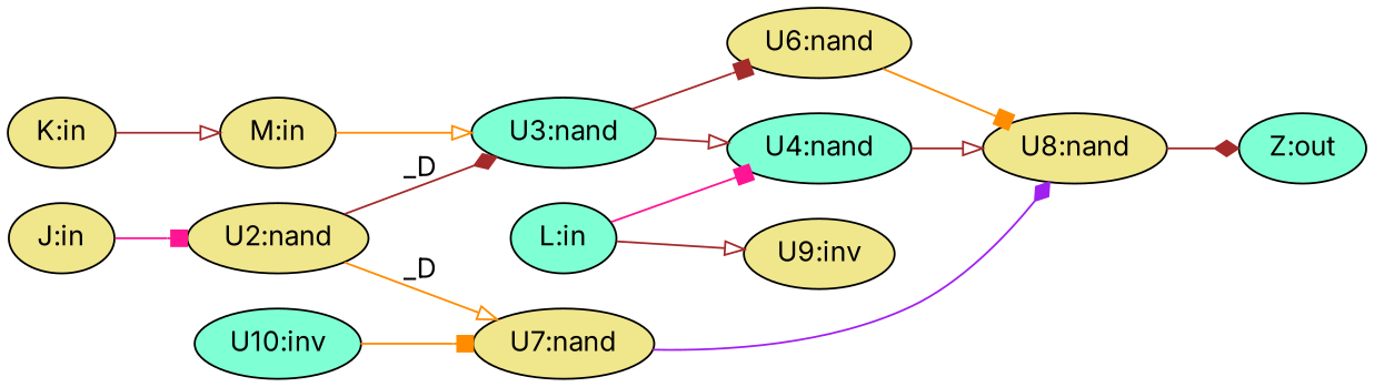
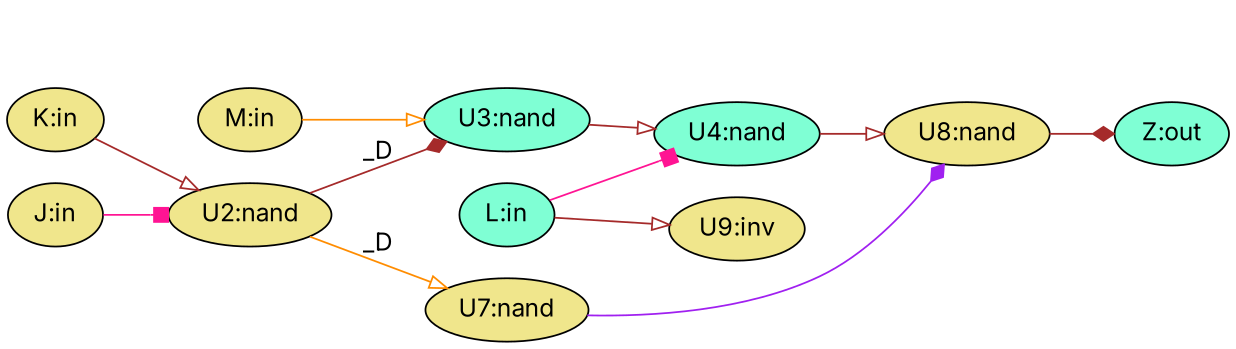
  digraph {
    color=black
    fontcolor=black
    fontname=Inter
    fontsize=14
    rankdir=LR
    node [color=black fillcolor=khaki fontcolor=black fontname=Inter fontsize=14 shape=ellipse style=filled]
    edge [arrowhead=onormal color=brown fontcolor=black fontname=Inter fontsize=14]
    n1 [height=0.500000 label="J:in" width=0.750000]
    n2 [height=0.500000 label="U2:nand" width=1.110000]
    n3 [fillcolor=aquamarine height=0.500000 label="U3:nand" width=1.080000]
    n4 [height=0.500000 label="U7:nand" width=1.110000]
    n5 [height=0.500000 label="K:in" width=0.750000]
    n6 [fillcolor=aquamarine height=0.500000 label="L:in" width=0.750000]
    n7 [fillcolor=aquamarine height=0.500000 label="U4:nand" width=1.110000]
    n8 [height=0.500000 label="U9:inv" width=0.920000]
    n9 [height=0.500000 label="U8:nand" width=1.080000]
    n10 [height=0.500000 label="M:in" width=0.750000]
-   n11 [height=0.500000 label="U6:nand" width=1.110000]
-   n12 [fillcolor=aquamarine height=0.500000 label="U10:inv" width=1]
    n13 [fillcolor=aquamarine height=0.500000 label="Z:out" width=0.750000]
    n1 -> n2 [arrowhead=box color=deeppink]
    n2 -> n3 [arrowhead=diamond label=_D]
    n2 -> n4 [color=darkorange label=_D]
    n3 -> n7
-   n3 -> n11 [arrowhead=box]
    n4 -> n9 [arrowhead=diamond color=purple]
-   n5 -> n10
+   n5 -> n2
    n6 -> n7 [arrowhead=box color=deeppink]
    n6 -> n8
    n7 -> n9
    n9 -> n13 [arrowhead=diamond]
    n10 -> n3 [color=darkorange]
-   n11 -> n9 [arrowhead=box color=darkorange]
-   n12 -> n4 [arrowhead=box color=darkorange]
  }
